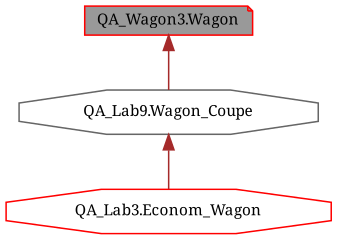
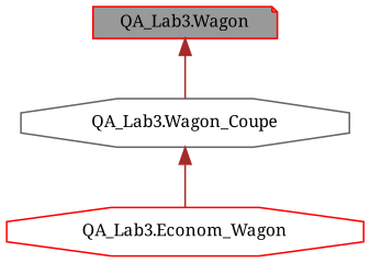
  digraph {
    fontname="Noto Serif"
    node [color=red fillcolor=white fontname="Noto Serif" fontsize=10 shape=octagon style=filled]
    edge [color=brown dir=back fontname="Noto Serif" fontsize=10 labelfontname=Helvetica labelfontsize=10 style=solid]
-   n1 [fillcolor=grey60 fontcolor=black height=0.2 label="QA_Wagon3.Wagon" shape=note width=0.4]
-   n2 [color=gray40 height=0.2 label="QA_Lab9.Wagon_Coupe" width=0.4]
+   n1 [fillcolor=grey60 fontcolor=black height=0.2 label="QA_Lab3.Wagon" shape=note width=0.4]
+   n2 [color=gray40 height=0.2 label="QA_Lab3.Wagon_Coupe" width=0.4]
    n3 [height=0.2 label="QA_Lab3.Econom_Wagon" width=0.4]
    n1 -> n2
    n2 -> n3
  }
